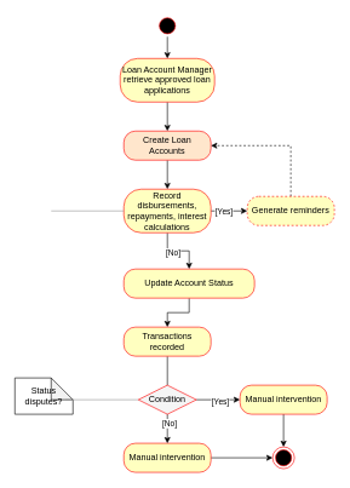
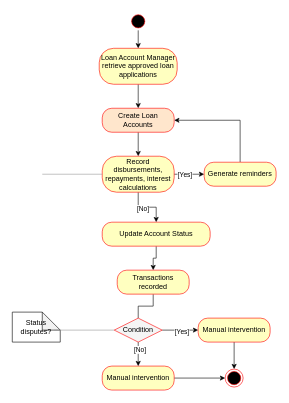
  <mxCell id="0" />
  <mxCell id="1" parent="0" />
  <mxCell id="2" style="edgeStyle=orthogonalEdgeStyle;rounded=0;orthogonalLoop=1;jettySize=auto;html=1;exitX=0.5;exitY=1;exitDx=0;exitDy=0;entryX=0.5;entryY=0;entryDx=0;entryDy=0;" parent="1" source="3" target="5" edge="1"><mxGeometry relative="1" as="geometry" /></mxCell>
  <mxCell id="3" value="" style="ellipse;html=1;shape=startState;fillColor=#000000;strokeColor=#ff0000;" parent="1" vertex="1"><mxGeometry x="215" y="20" width="30" height="30" as="geometry" /></mxCell>
  <mxCell id="4" value="" style="edgeStyle=orthogonalEdgeStyle;rounded=0;orthogonalLoop=1;jettySize=auto;html=1;" parent="1" source="5" target="7" edge="1"><mxGeometry relative="1" as="geometry" /></mxCell>
  <mxCell id="5" value="Loan Account Manager retrieve approved loan applications" style="rounded=1;whiteSpace=wrap;html=1;arcSize=40;fontColor=#000000;fillColor=#ffffc0;strokeColor=#ff0000;" parent="1" vertex="1"><mxGeometry x="165" y="80" width="130" height="60" as="geometry" /></mxCell>
  <mxCell id="6" value="" style="edgeStyle=orthogonalEdgeStyle;rounded=0;orthogonalLoop=1;jettySize=auto;html=1;" parent="1" source="7" target="12" edge="1"><mxGeometry relative="1" as="geometry" /></mxCell>
  <mxCell id="7" value="Create Loan Accounts" style="rounded=1;whiteSpace=wrap;html=1;arcSize=40;fontColor=#000000;fillColor=#ffe6cc;strokeColor=#ff0000;" parent="1" vertex="1"><mxGeometry x="170" y="180" width="120" height="40" as="geometry" /></mxCell>
  <mxCell id="8" value="" style="edgeStyle=orthogonalEdgeStyle;rounded=0;orthogonalLoop=1;jettySize=auto;html=1;" parent="1" source="12" target="14" edge="1"><mxGeometry relative="1" as="geometry" /></mxCell>
  <mxCell id="9" value="[Yes]" style="edgeLabel;html=1;align=center;verticalAlign=middle;resizable=0;points=[];" parent="8" vertex="1" connectable="0"><mxGeometry x="-0.328" y="-2" relative="1" as="geometry"><mxPoint y="-2" as="offset" /></mxGeometry></mxCell>
  <mxCell id="10" value="" style="edgeStyle=orthogonalEdgeStyle;rounded=0;orthogonalLoop=1;jettySize=auto;html=1;" parent="1" source="12" target="16" edge="1"><mxGeometry relative="1" as="geometry" /></mxCell>
  <mxCell id="11" value="[No]" style="edgeLabel;html=1;align=center;verticalAlign=middle;resizable=0;points=[];" parent="10" vertex="1" connectable="0"><mxGeometry x="-0.208" y="-2" relative="1" as="geometry"><mxPoint as="offset" /></mxGeometry></mxCell>
  <mxCell id="12" value="Record disbursements, repayments, interest calculations" style="rounded=1;whiteSpace=wrap;html=1;arcSize=40;fontColor=#000000;fillColor=#ffffc0;strokeColor=#ff0000;" parent="1" vertex="1"><mxGeometry x="170" y="260" width="120" height="60" as="geometry" /></mxCell>
- <mxCell id="13" style="edgeStyle=orthogonalEdgeStyle;rounded=0;orthogonalLoop=1;jettySize=auto;html=1;exitX=0.5;exitY=0;exitDx=0;exitDy=0;entryX=1;entryY=0.5;entryDx=0;entryDy=0;dashed=1;" parent="1" source="14" target="7" edge="1"><mxGeometry relative="1" as="geometry" /></mxCell>
- <mxCell id="14" value="Generate reminders" style="rounded=1;whiteSpace=wrap;html=1;arcSize=40;fontColor=#000000;fillColor=#ffffc0;strokeColor=#ff0000;dashed=1;" parent="1" vertex="1"><mxGeometry x="340" y="270" width="120" height="40" as="geometry" /></mxCell>
+ <mxCell id="13" style="edgeStyle=orthogonalEdgeStyle;rounded=0;orthogonalLoop=1;jettySize=auto;html=1;exitX=0.5;exitY=0;exitDx=0;exitDy=0;entryX=1;entryY=0.5;entryDx=0;entryDy=0;" parent="1" source="14" target="7" edge="1"><mxGeometry relative="1" as="geometry" /></mxCell>
+ <mxCell id="14" value="Generate reminders" style="rounded=1;whiteSpace=wrap;html=1;arcSize=40;fontColor=#000000;fillColor=#ffffc0;strokeColor=#ff0000;" parent="1" vertex="1"><mxGeometry x="340" y="270" width="120" height="40" as="geometry" /></mxCell>
  <mxCell id="15" value="" style="edgeStyle=orthogonalEdgeStyle;rounded=0;orthogonalLoop=1;jettySize=auto;html=1;" parent="1" source="16" target="18" edge="1"><mxGeometry relative="1" as="geometry" /></mxCell>
  <mxCell id="16" value="Update Account Status" style="rounded=1;whiteSpace=wrap;html=1;arcSize=40;fontColor=#000000;fillColor=#ffffc0;strokeColor=#ff0000;" parent="1" vertex="1"><mxGeometry x="170" y="370" width="180" height="40" as="geometry" /></mxCell>
  <mxCell id="17" value="" style="edgeStyle=orthogonalEdgeStyle;rounded=0;orthogonalLoop=1;jettySize=auto;html=1;endArrow=none;" parent="1" source="18" target="26" edge="1"><mxGeometry relative="1" as="geometry" /></mxCell>
- <mxCell id="18" value="Transactions recorded" style="rounded=1;whiteSpace=wrap;html=1;arcSize=40;fontColor=#000000;fillColor=#ffffc0;strokeColor=#ff0000;" parent="1" vertex="1"><mxGeometry x="170" y="450" width="120" height="40" as="geometry" /></mxCell>
+ <mxCell id="18" value="Transactions recorded" style="rounded=1;whiteSpace=wrap;html=1;arcSize=40;fontColor=#000000;fillColor=#ffffc0;strokeColor=#ff0000;" parent="1" vertex="1"><mxGeometry x="195" y="450" width="120" height="40" as="geometry" /></mxCell>
  <mxCell id="19" value="Status disputes?" style="shape=note;whiteSpace=wrap;html=1;backgroundOutline=1;darkOpacity=0.05;" parent="1" vertex="1"><mxGeometry x="20" y="520" width="80" height="50" as="geometry" /></mxCell>
  <mxCell id="20" value="" style="edgeStyle=orthogonalEdgeStyle;rounded=0;orthogonalLoop=1;jettySize=auto;html=1;" parent="1" source="21" target="29" edge="1"><mxGeometry relative="1" as="geometry" /></mxCell>
  <mxCell id="21" value="Manual intervention" style="rounded=1;whiteSpace=wrap;html=1;arcSize=40;fontColor=#000000;fillColor=#ffffc0;strokeColor=#ff0000;" parent="1" vertex="1"><mxGeometry x="170" y="610" width="120" height="40" as="geometry" /></mxCell>
  <mxCell id="22" value="" style="edgeStyle=orthogonalEdgeStyle;rounded=0;orthogonalLoop=1;jettySize=auto;html=1;" parent="1" source="26" target="21" edge="1"><mxGeometry relative="1" as="geometry" /></mxCell>
  <mxCell id="23" value="[No]" style="edgeLabel;html=1;align=center;verticalAlign=middle;resizable=0;points=[];" parent="22" vertex="1" connectable="0"><mxGeometry x="-0.39" y="2" relative="1" as="geometry"><mxPoint as="offset" /></mxGeometry></mxCell>
  <mxCell id="24" value="" style="edgeStyle=orthogonalEdgeStyle;rounded=0;orthogonalLoop=1;jettySize=auto;html=1;" parent="1" source="26" target="28" edge="1"><mxGeometry relative="1" as="geometry" /></mxCell>
  <mxCell id="25" value="[Yes]" style="edgeLabel;html=1;align=center;verticalAlign=middle;resizable=0;points=[];" parent="24" vertex="1" connectable="0"><mxGeometry x="0.06" y="-2" relative="1" as="geometry"><mxPoint as="offset" /></mxGeometry></mxCell>
  <mxCell id="26" value="Condition" style="rhombus;whiteSpace=wrap;html=1;fontColor=#000000;fillColor=#f5f5f5;strokeColor=#ff0000;" parent="1" vertex="1"><mxGeometry x="190" y="530" width="80" height="40" as="geometry" /></mxCell>
  <mxCell id="27" value="" style="edgeStyle=orthogonalEdgeStyle;rounded=0;orthogonalLoop=1;jettySize=auto;html=1;" parent="1" source="28" target="29" edge="1"><mxGeometry relative="1" as="geometry" /></mxCell>
  <mxCell id="28" value="Manual intervention" style="rounded=1;whiteSpace=wrap;html=1;arcSize=40;fontColor=#000000;fillColor=#ffffc0;strokeColor=#ff0000;" parent="1" vertex="1"><mxGeometry x="330" y="530" width="120" height="40" as="geometry" /></mxCell>
  <mxCell id="29" value="" style="ellipse;html=1;shape=endState;fillColor=#000000;strokeColor=#ff0000;" parent="1" vertex="1"><mxGeometry x="375" y="615" width="30" height="30" as="geometry" /></mxCell>
  <mxCell id="30" value="" style="verticalLabelPosition=bottom;shadow=0;dashed=0;align=center;html=1;verticalAlign=top;strokeWidth=1;shape=mxgraph.mockup.markup.line;strokeColor=#999999;" vertex="1" parent="1"><mxGeometry x="70" y="280" width="100" height="20" as="geometry" /></mxCell>
  <mxCell id="31" value="" style="verticalLabelPosition=bottom;shadow=0;dashed=0;align=center;html=1;verticalAlign=top;strokeWidth=1;shape=mxgraph.mockup.markup.line;strokeColor=#999999;" vertex="1" parent="1"><mxGeometry x="90" y="540" width="100" height="20" as="geometry" /></mxCell>
